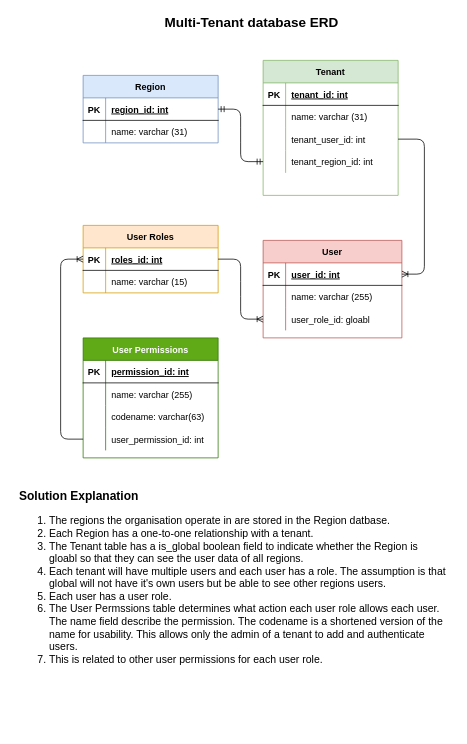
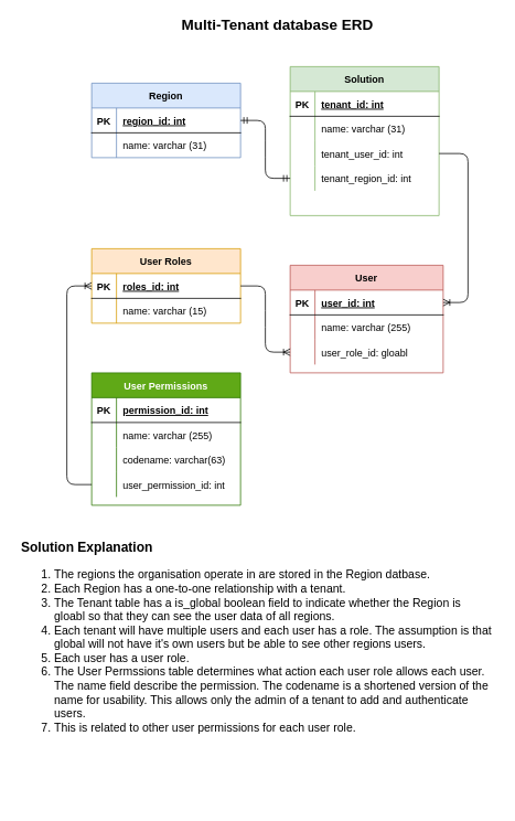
  <mxCell id="0" />
  <mxCell id="1" parent="0" />
  <mxCell id="2" value="Region" style="shape=table;startSize=30;container=1;collapsible=1;childLayout=tableLayout;fixedRows=1;rowLines=0;fontStyle=1;align=center;resizeLast=1;fillColor=#dae8fc;strokeColor=#6c8ebf;" vertex="1" parent="1"><mxGeometry x="110" y="100" width="180" height="90" as="geometry" /></mxCell>
  <mxCell id="3" value="" style="shape=partialRectangle;collapsible=0;dropTarget=0;pointerEvents=0;fillColor=none;top=0;left=0;bottom=1;right=0;points=[[0,0.5],[1,0.5]];portConstraint=eastwest;" vertex="1" parent="2"><mxGeometry y="30" width="180" height="30" as="geometry" /></mxCell>
  <mxCell id="4" value="PK" style="shape=partialRectangle;connectable=0;fillColor=none;top=0;left=0;bottom=0;right=0;fontStyle=1;overflow=hidden;" vertex="1" parent="3"><mxGeometry width="30" height="30" as="geometry" /></mxCell>
  <mxCell id="5" value="region_id: int" style="shape=partialRectangle;connectable=0;fillColor=none;top=0;left=0;bottom=0;right=0;align=left;spacingLeft=6;fontStyle=5;overflow=hidden;" vertex="1" parent="3"><mxGeometry x="30" width="150" height="30" as="geometry" /></mxCell>
  <mxCell id="6" value="" style="shape=partialRectangle;collapsible=0;dropTarget=0;pointerEvents=0;fillColor=none;top=0;left=0;bottom=0;right=0;points=[[0,0.5],[1,0.5]];portConstraint=eastwest;" vertex="1" parent="2"><mxGeometry y="60" width="180" height="30" as="geometry" /></mxCell>
  <mxCell id="7" value="" style="shape=partialRectangle;connectable=0;fillColor=none;top=0;left=0;bottom=0;right=0;editable=1;overflow=hidden;" vertex="1" parent="6"><mxGeometry width="30" height="30" as="geometry" /></mxCell>
  <mxCell id="8" value="name: varchar (31)" style="shape=partialRectangle;connectable=0;fillColor=none;top=0;left=0;bottom=0;right=0;align=left;spacingLeft=6;overflow=hidden;" vertex="1" parent="6"><mxGeometry x="30" width="150" height="30" as="geometry" /></mxCell>
- <mxCell id="9" value="Tenant" style="shape=table;startSize=30;container=1;collapsible=1;childLayout=tableLayout;fixedRows=1;rowLines=0;fontStyle=1;align=center;resizeLast=1;fillColor=#d5e8d4;strokeColor=#82b366;" vertex="1" parent="1"><mxGeometry x="350" y="80" width="180" height="180" as="geometry" /></mxCell>
+ <mxCell id="9" value="Solution" style="shape=table;startSize=30;container=1;collapsible=1;childLayout=tableLayout;fixedRows=1;rowLines=0;fontStyle=1;align=center;resizeLast=1;fillColor=#d5e8d4;strokeColor=#82b366;" vertex="1" parent="1"><mxGeometry x="350" y="80" width="180" height="180" as="geometry" /></mxCell>
  <mxCell id="10" value="" style="shape=partialRectangle;collapsible=0;dropTarget=0;pointerEvents=0;fillColor=none;top=0;left=0;bottom=1;right=0;points=[[0,0.5],[1,0.5]];portConstraint=eastwest;" vertex="1" parent="9"><mxGeometry y="30" width="180" height="30" as="geometry" /></mxCell>
  <mxCell id="11" value="PK" style="shape=partialRectangle;connectable=0;fillColor=none;top=0;left=0;bottom=0;right=0;fontStyle=1;overflow=hidden;" vertex="1" parent="10"><mxGeometry width="30" height="30" as="geometry" /></mxCell>
  <mxCell id="12" value="tenant_id: int" style="shape=partialRectangle;connectable=0;fillColor=none;top=0;left=0;bottom=0;right=0;align=left;spacingLeft=6;fontStyle=5;overflow=hidden;" vertex="1" parent="10"><mxGeometry x="30" width="150" height="30" as="geometry" /></mxCell>
  <mxCell id="13" value="" style="shape=partialRectangle;collapsible=0;dropTarget=0;pointerEvents=0;fillColor=none;top=0;left=0;bottom=0;right=0;points=[[0,0.5],[1,0.5]];portConstraint=eastwest;" vertex="1" parent="9"><mxGeometry y="60" width="180" height="30" as="geometry" /></mxCell>
  <mxCell id="14" value="" style="shape=partialRectangle;connectable=0;fillColor=none;top=0;left=0;bottom=0;right=0;editable=1;overflow=hidden;" vertex="1" parent="13"><mxGeometry width="30" height="30" as="geometry" /></mxCell>
  <mxCell id="15" value="name: varchar (31)" style="shape=partialRectangle;connectable=0;fillColor=none;top=0;left=0;bottom=0;right=0;align=left;spacingLeft=6;overflow=hidden;" vertex="1" parent="13"><mxGeometry x="30" width="150" height="30" as="geometry" /></mxCell>
  <mxCell id="16" value="" style="shape=partialRectangle;collapsible=0;dropTarget=0;pointerEvents=0;fillColor=none;top=0;left=0;bottom=0;right=0;points=[[0,0.5],[1,0.5]];portConstraint=eastwest;" vertex="1" parent="9"><mxGeometry y="90" width="180" height="30" as="geometry" /></mxCell>
  <mxCell id="17" value="" style="shape=partialRectangle;connectable=0;fillColor=none;top=0;left=0;bottom=0;right=0;editable=1;overflow=hidden;" vertex="1" parent="16"><mxGeometry width="30" height="30" as="geometry" /></mxCell>
  <mxCell id="18" value="tenant_user_id: int" style="shape=partialRectangle;connectable=0;fillColor=none;top=0;left=0;bottom=0;right=0;align=left;spacingLeft=6;overflow=hidden;" vertex="1" parent="16"><mxGeometry x="30" width="150" height="30" as="geometry" /></mxCell>
  <mxCell id="19" value="" style="shape=partialRectangle;collapsible=0;dropTarget=0;pointerEvents=0;fillColor=none;top=0;left=0;bottom=0;right=0;points=[[0,0.5],[1,0.5]];portConstraint=eastwest;" vertex="1" parent="9"><mxGeometry y="120" width="180" height="30" as="geometry" /></mxCell>
  <mxCell id="20" value="" style="shape=partialRectangle;connectable=0;fillColor=none;top=0;left=0;bottom=0;right=0;editable=1;overflow=hidden;" vertex="1" parent="19"><mxGeometry width="30" height="30" as="geometry" /></mxCell>
  <mxCell id="21" value="tenant_region_id: int" style="shape=partialRectangle;connectable=0;fillColor=none;top=0;left=0;bottom=0;right=0;align=left;spacingLeft=6;overflow=hidden;" vertex="1" parent="19"><mxGeometry x="30" width="150" height="30" as="geometry" /></mxCell>
  <mxCell id="22" value="User Roles" style="shape=table;startSize=30;container=1;collapsible=1;childLayout=tableLayout;fixedRows=1;rowLines=0;fontStyle=1;align=center;resizeLast=1;fillColor=#ffe6cc;strokeColor=#d79b00;" vertex="1" parent="1"><mxGeometry x="110" y="300" width="180" height="90" as="geometry" /></mxCell>
  <mxCell id="23" value="" style="shape=partialRectangle;collapsible=0;dropTarget=0;pointerEvents=0;fillColor=none;top=0;left=0;bottom=1;right=0;points=[[0,0.5],[1,0.5]];portConstraint=eastwest;" vertex="1" parent="22"><mxGeometry y="30" width="180" height="30" as="geometry" /></mxCell>
  <mxCell id="24" value="PK" style="shape=partialRectangle;connectable=0;fillColor=none;top=0;left=0;bottom=0;right=0;fontStyle=1;overflow=hidden;" vertex="1" parent="23"><mxGeometry width="30" height="30" as="geometry" /></mxCell>
  <mxCell id="25" value="roles_id: int" style="shape=partialRectangle;connectable=0;fillColor=none;top=0;left=0;bottom=0;right=0;align=left;spacingLeft=6;fontStyle=5;overflow=hidden;" vertex="1" parent="23"><mxGeometry x="30" width="150" height="30" as="geometry" /></mxCell>
  <mxCell id="26" value="" style="shape=partialRectangle;collapsible=0;dropTarget=0;pointerEvents=0;fillColor=none;top=0;left=0;bottom=0;right=0;points=[[0,0.5],[1,0.5]];portConstraint=eastwest;" vertex="1" parent="22"><mxGeometry y="60" width="180" height="30" as="geometry" /></mxCell>
  <mxCell id="27" value="" style="shape=partialRectangle;connectable=0;fillColor=none;top=0;left=0;bottom=0;right=0;editable=1;overflow=hidden;" vertex="1" parent="26"><mxGeometry width="30" height="30" as="geometry" /></mxCell>
  <mxCell id="28" value="name: varchar (15)" style="shape=partialRectangle;connectable=0;fillColor=none;top=0;left=0;bottom=0;right=0;align=left;spacingLeft=6;overflow=hidden;" vertex="1" parent="26"><mxGeometry x="30" width="150" height="30" as="geometry" /></mxCell>
  <mxCell id="29" value="User" style="shape=table;startSize=30;container=1;collapsible=1;childLayout=tableLayout;fixedRows=1;rowLines=0;fontStyle=1;align=center;resizeLast=1;fillColor=#f8cecc;strokeColor=#b85450;" vertex="1" parent="1"><mxGeometry x="350" y="320" width="185" height="130" as="geometry" /></mxCell>
  <mxCell id="30" value="" style="shape=partialRectangle;collapsible=0;dropTarget=0;pointerEvents=0;fillColor=none;top=0;left=0;bottom=1;right=0;points=[[0,0.5],[1,0.5]];portConstraint=eastwest;" vertex="1" parent="29"><mxGeometry y="30" width="185" height="30" as="geometry" /></mxCell>
  <mxCell id="31" value="PK" style="shape=partialRectangle;connectable=0;fillColor=none;top=0;left=0;bottom=0;right=0;fontStyle=1;overflow=hidden;" vertex="1" parent="30"><mxGeometry width="30" height="30" as="geometry" /></mxCell>
  <mxCell id="32" value="user_id: int" style="shape=partialRectangle;connectable=0;fillColor=none;top=0;left=0;bottom=0;right=0;align=left;spacingLeft=6;fontStyle=5;overflow=hidden;" vertex="1" parent="30"><mxGeometry x="30" width="155" height="30" as="geometry" /></mxCell>
  <mxCell id="33" value="" style="shape=partialRectangle;collapsible=0;dropTarget=0;pointerEvents=0;fillColor=none;top=0;left=0;bottom=0;right=0;points=[[0,0.5],[1,0.5]];portConstraint=eastwest;" vertex="1" parent="29"><mxGeometry y="60" width="185" height="30" as="geometry" /></mxCell>
  <mxCell id="34" value="" style="shape=partialRectangle;connectable=0;fillColor=none;top=0;left=0;bottom=0;right=0;editable=1;overflow=hidden;" vertex="1" parent="33"><mxGeometry width="30" height="30" as="geometry" /></mxCell>
  <mxCell id="35" value="name: varchar (255)" style="shape=partialRectangle;connectable=0;fillColor=none;top=0;left=0;bottom=0;right=0;align=left;spacingLeft=6;overflow=hidden;" vertex="1" parent="33"><mxGeometry x="30" width="155" height="30" as="geometry" /></mxCell>
  <mxCell id="36" value="" style="shape=partialRectangle;collapsible=0;dropTarget=0;pointerEvents=0;fillColor=none;top=0;left=0;bottom=0;right=0;points=[[0,0.5],[1,0.5]];portConstraint=eastwest;" vertex="1" parent="29"><mxGeometry y="90" width="185" height="30" as="geometry" /></mxCell>
  <mxCell id="37" value="" style="shape=partialRectangle;connectable=0;fillColor=none;top=0;left=0;bottom=0;right=0;editable=1;overflow=hidden;" vertex="1" parent="36"><mxGeometry width="30" height="30" as="geometry" /></mxCell>
  <mxCell id="38" value="user_role_id: gloabl" style="shape=partialRectangle;connectable=0;fillColor=none;top=0;left=0;bottom=0;right=0;align=left;spacingLeft=6;overflow=hidden;" vertex="1" parent="36"><mxGeometry x="30" width="155" height="30" as="geometry" /></mxCell>
  <mxCell id="39" value="" style="edgeStyle=entityRelationEdgeStyle;fontSize=12;html=1;endArrow=ERoneToMany;" edge="1" parent="1" source="23" target="36"><mxGeometry width="100" height="100" relative="1" as="geometry"><mxPoint x="310" y="270" as="sourcePoint" /><mxPoint x="410" y="170" as="targetPoint" /></mxGeometry></mxCell>
  <mxCell id="40" value="User Permissions" style="shape=table;startSize=30;container=1;collapsible=1;childLayout=tableLayout;fixedRows=1;rowLines=0;fontStyle=1;align=center;resizeLast=1;fillColor=#60a917;strokeColor=#2D7600;fontColor=#ffffff;" vertex="1" parent="1"><mxGeometry x="110" y="450" width="180" height="160" as="geometry" /></mxCell>
  <mxCell id="41" value="" style="shape=partialRectangle;collapsible=0;dropTarget=0;pointerEvents=0;fillColor=none;top=0;left=0;bottom=1;right=0;points=[[0,0.5],[1,0.5]];portConstraint=eastwest;" vertex="1" parent="40"><mxGeometry y="30" width="180" height="30" as="geometry" /></mxCell>
  <mxCell id="42" value="PK" style="shape=partialRectangle;connectable=0;fillColor=none;top=0;left=0;bottom=0;right=0;fontStyle=1;overflow=hidden;" vertex="1" parent="41"><mxGeometry width="30" height="30" as="geometry" /></mxCell>
  <mxCell id="43" value="permission_id: int" style="shape=partialRectangle;connectable=0;fillColor=none;top=0;left=0;bottom=0;right=0;align=left;spacingLeft=6;fontStyle=5;overflow=hidden;" vertex="1" parent="41"><mxGeometry x="30" width="150" height="30" as="geometry" /></mxCell>
  <mxCell id="44" value="" style="shape=partialRectangle;collapsible=0;dropTarget=0;pointerEvents=0;fillColor=none;top=0;left=0;bottom=0;right=0;points=[[0,0.5],[1,0.5]];portConstraint=eastwest;" vertex="1" parent="40"><mxGeometry y="60" width="180" height="30" as="geometry" /></mxCell>
  <mxCell id="45" value="" style="shape=partialRectangle;connectable=0;fillColor=none;top=0;left=0;bottom=0;right=0;editable=1;overflow=hidden;" vertex="1" parent="44"><mxGeometry width="30" height="30" as="geometry" /></mxCell>
  <mxCell id="46" value="name: varchar (255)" style="shape=partialRectangle;connectable=0;fillColor=none;top=0;left=0;bottom=0;right=0;align=left;spacingLeft=6;overflow=hidden;" vertex="1" parent="44"><mxGeometry x="30" width="150" height="30" as="geometry" /></mxCell>
  <mxCell id="47" value="" style="shape=partialRectangle;collapsible=0;dropTarget=0;pointerEvents=0;fillColor=none;top=0;left=0;bottom=0;right=0;points=[[0,0.5],[1,0.5]];portConstraint=eastwest;" vertex="1" parent="40"><mxGeometry y="90" width="180" height="30" as="geometry" /></mxCell>
  <mxCell id="48" value="" style="shape=partialRectangle;connectable=0;fillColor=none;top=0;left=0;bottom=0;right=0;editable=1;overflow=hidden;" vertex="1" parent="47"><mxGeometry width="30" height="30" as="geometry" /></mxCell>
  <mxCell id="49" value="codename: varchar(63)" style="shape=partialRectangle;connectable=0;fillColor=none;top=0;left=0;bottom=0;right=0;align=left;spacingLeft=6;overflow=hidden;" vertex="1" parent="47"><mxGeometry x="30" width="150" height="30" as="geometry" /></mxCell>
  <mxCell id="50" value="" style="shape=partialRectangle;collapsible=0;dropTarget=0;pointerEvents=0;fillColor=none;top=0;left=0;bottom=0;right=0;points=[[0,0.5],[1,0.5]];portConstraint=eastwest;" vertex="1" parent="40"><mxGeometry y="120" width="180" height="30" as="geometry" /></mxCell>
  <mxCell id="51" value="" style="shape=partialRectangle;connectable=0;fillColor=none;top=0;left=0;bottom=0;right=0;editable=1;overflow=hidden;" vertex="1" parent="50"><mxGeometry width="30" height="30" as="geometry" /></mxCell>
  <mxCell id="52" value="user_permission_id: int" style="shape=partialRectangle;connectable=0;fillColor=none;top=0;left=0;bottom=0;right=0;align=left;spacingLeft=6;overflow=hidden;" vertex="1" parent="50"><mxGeometry x="30" width="150" height="30" as="geometry" /></mxCell>
  <mxCell id="53" value="" style="shape=partialRectangle;collapsible=0;dropTarget=0;pointerEvents=0;fillColor=none;top=0;left=0;bottom=0;right=0;points=[[0,0.5],[1,0.5]];portConstraint=eastwest;" vertex="1" parent="1"><mxGeometry x="350" y="230" width="180" height="30" as="geometry" /></mxCell>
  <mxCell id="54" value="" style="shape=partialRectangle;connectable=0;fillColor=none;top=0;left=0;bottom=0;right=0;editable=1;overflow=hidden;" vertex="1" parent="53"><mxGeometry width="30" height="30" as="geometry" /></mxCell>
  <mxCell id="55" value="" style="edgeStyle=entityRelationEdgeStyle;fontSize=12;html=1;endArrow=ERoneToMany;exitX=1;exitY=0.5;exitDx=0;exitDy=0;" edge="1" parent="1" source="16" target="30"><mxGeometry width="100" height="100" relative="1" as="geometry"><mxPoint x="360" y="470" as="sourcePoint" /><mxPoint x="460" y="370" as="targetPoint" /></mxGeometry></mxCell>
  <mxCell id="56" value="" style="edgeStyle=orthogonalEdgeStyle;fontSize=12;html=1;endArrow=ERoneToMany;jumpStyle=arc;exitX=0;exitY=0.5;exitDx=0;exitDy=0;" edge="1" parent="1" source="50" target="23"><mxGeometry width="100" height="100" relative="1" as="geometry"><mxPoint x="180" y="440" as="sourcePoint" /><mxPoint x="90" y="350" as="targetPoint" /><Array as="points"><mxPoint x="80" y="585" /><mxPoint x="80" y="345" /></Array></mxGeometry></mxCell>
  <mxCell id="57" value="&lt;span class=&quot;fontstyle0&quot;&gt;&lt;b&gt;&lt;font style=&quot;font-size: 18px&quot;&gt;Multi-Tenant database ERD&lt;/font&gt;&lt;/b&gt;&lt;/span&gt;" style="text;html=1;strokeColor=none;fillColor=none;align=center;verticalAlign=middle;whiteSpace=wrap;rounded=0;" vertex="1" parent="1"><mxGeometry x="210" y="20" width="250" height="20" as="geometry" /></mxCell>
  <mxCell id="58" value="&lt;h1 style=&quot;font-size: 16px&quot;&gt;&lt;font style=&quot;font-size: 16px&quot;&gt;Solution Explanation&lt;/font&gt;&lt;/h1&gt;&lt;p style=&quot;font-size: 16px&quot;&gt;&lt;/p&gt;&lt;ol style=&quot;font-size: 14px&quot;&gt;&lt;li&gt;&lt;font style=&quot;font-size: 14px&quot;&gt;The regions the organisation operate in are stored in the Region datbase.&lt;/font&gt;&lt;/li&gt;&lt;li&gt;&lt;font style=&quot;font-size: 14px&quot;&gt;Each Region has a one-to-one relationship with a tenant.&lt;/font&gt;&lt;/li&gt;&lt;li&gt;&lt;span&gt;The Tenant table has a is_global boolean field to indicate whether the Region is gloabl so that they can see the user data of all regions.&lt;/span&gt;&lt;/li&gt;&lt;li&gt;&lt;span&gt;Each tenant will have multiple users and each user has a role. The assumption is that global will not have it's own users but be able to see other regions users.&lt;/span&gt;&lt;/li&gt;&lt;li&gt;&lt;span&gt;Each user has a user role.&lt;/span&gt;&lt;/li&gt;&lt;li&gt;&lt;span&gt;The User Permssions table determines what action each user role allows each user. The name field describe the permission. The codename is a shortened version of the name for usability. This allows only the admin of a tenant to add and authenticate users.&lt;/span&gt;&lt;/li&gt;&lt;li&gt;&lt;span&gt;This is related to other user permissions for each user role.&lt;/span&gt;&lt;/li&gt;&lt;/ol&gt;&lt;p&gt;&lt;/p&gt;" style="text;html=1;strokeColor=none;fillColor=none;spacing=5;spacingTop=-20;whiteSpace=wrap;overflow=hidden;rounded=0;" vertex="1" parent="1"><mxGeometry x="20" y="650" width="580" height="320" as="geometry" /></mxCell>
  <mxCell id="59" value="" style="edgeStyle=entityRelationEdgeStyle;fontSize=12;html=1;endArrow=ERmandOne;startArrow=ERmandOne;entryX=0;entryY=0.5;entryDx=0;entryDy=0;" edge="1" parent="1" source="3" target="19"><mxGeometry width="100" height="100" relative="1" as="geometry"><mxPoint x="240" y="430" as="sourcePoint" /><mxPoint x="340" y="330" as="targetPoint" /></mxGeometry></mxCell>
